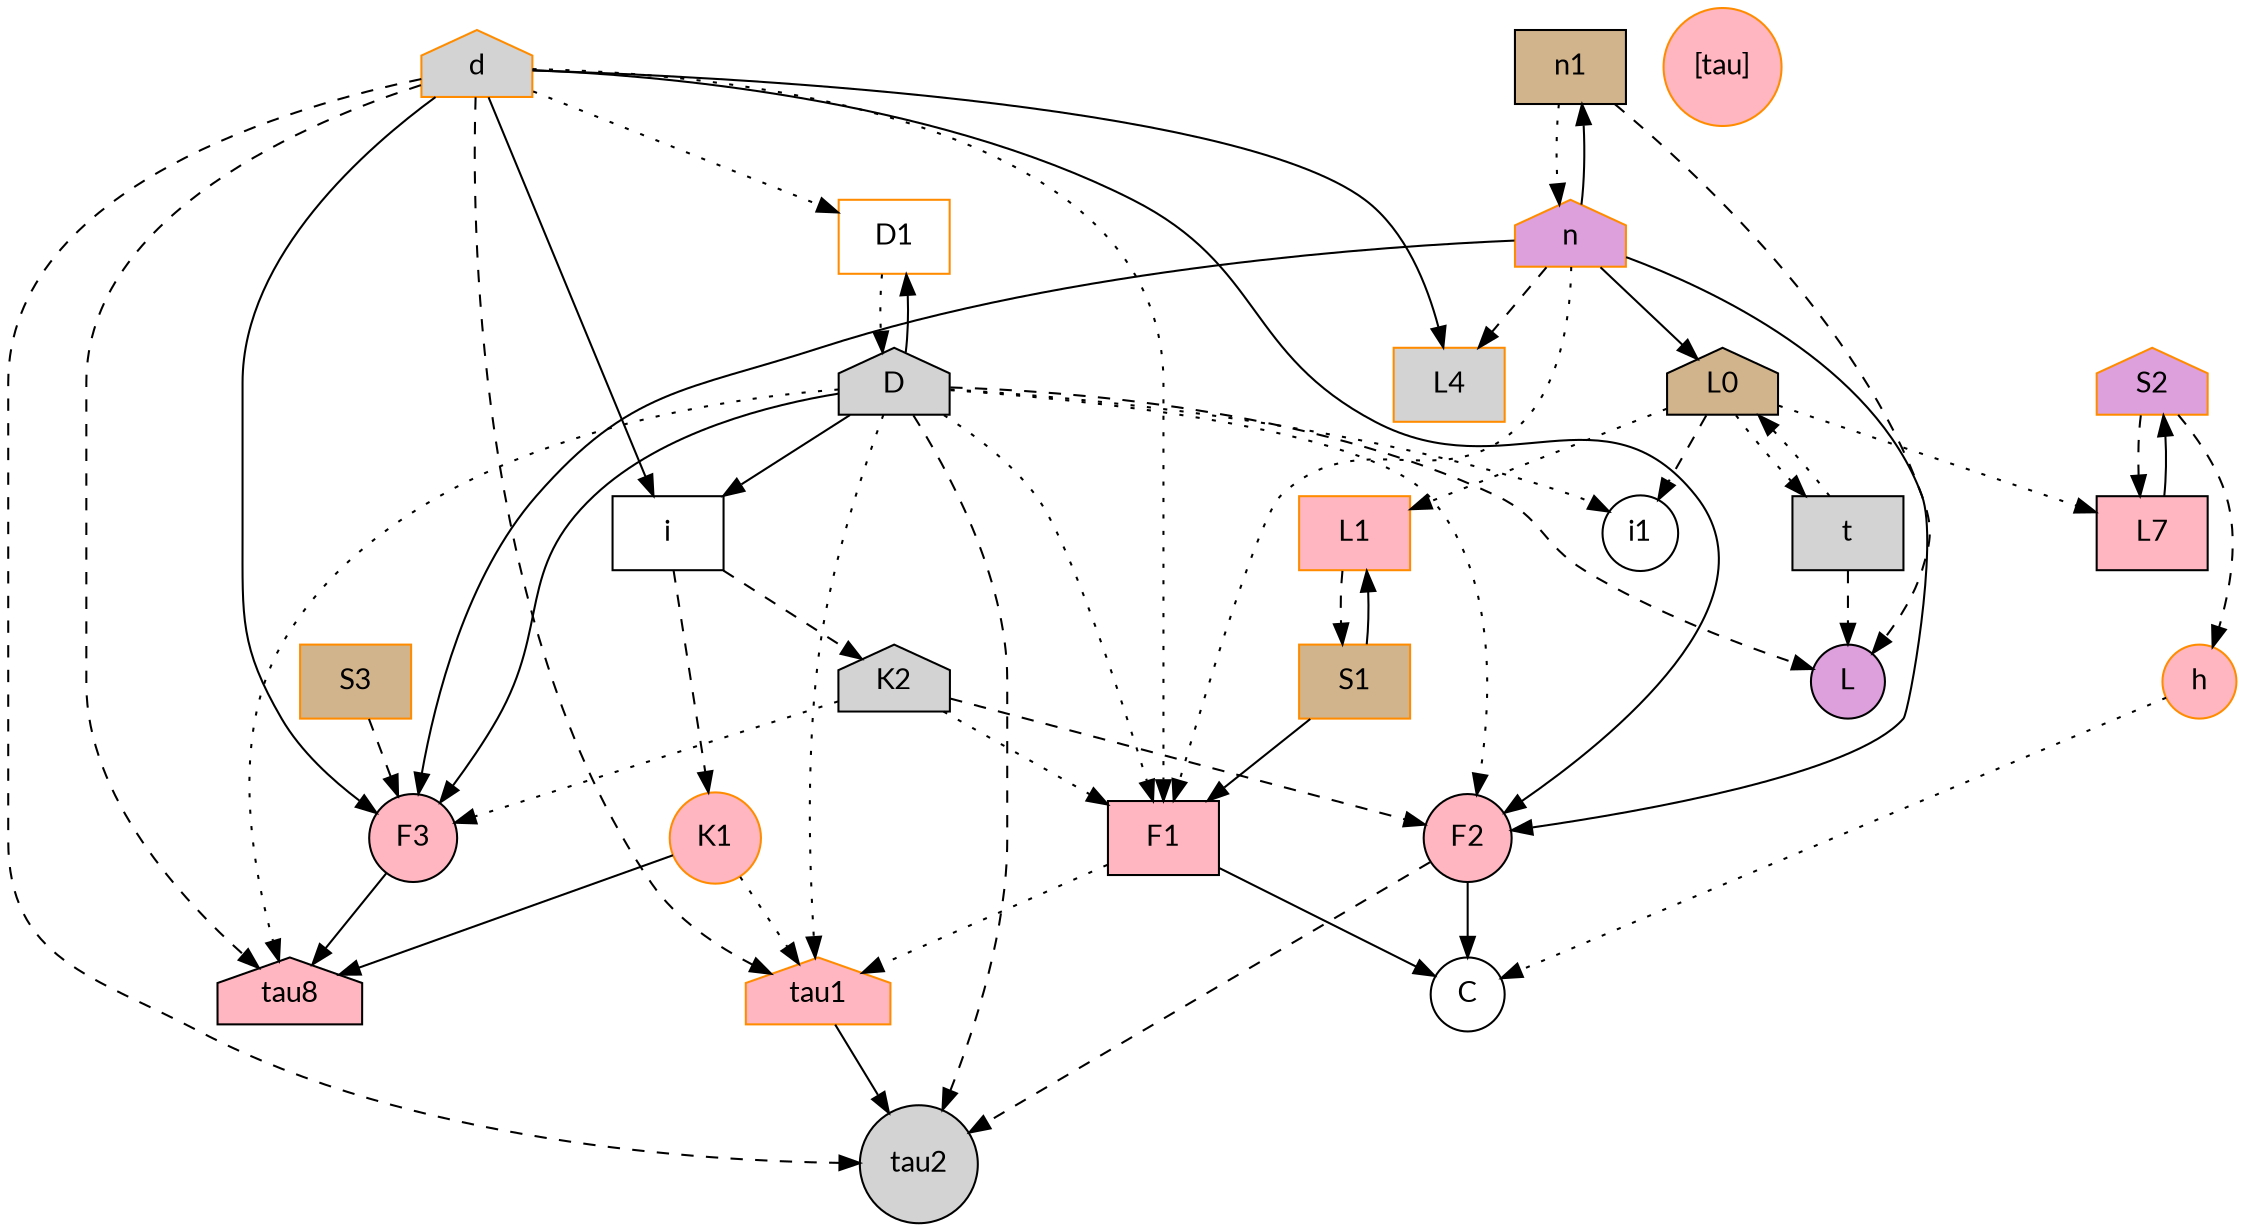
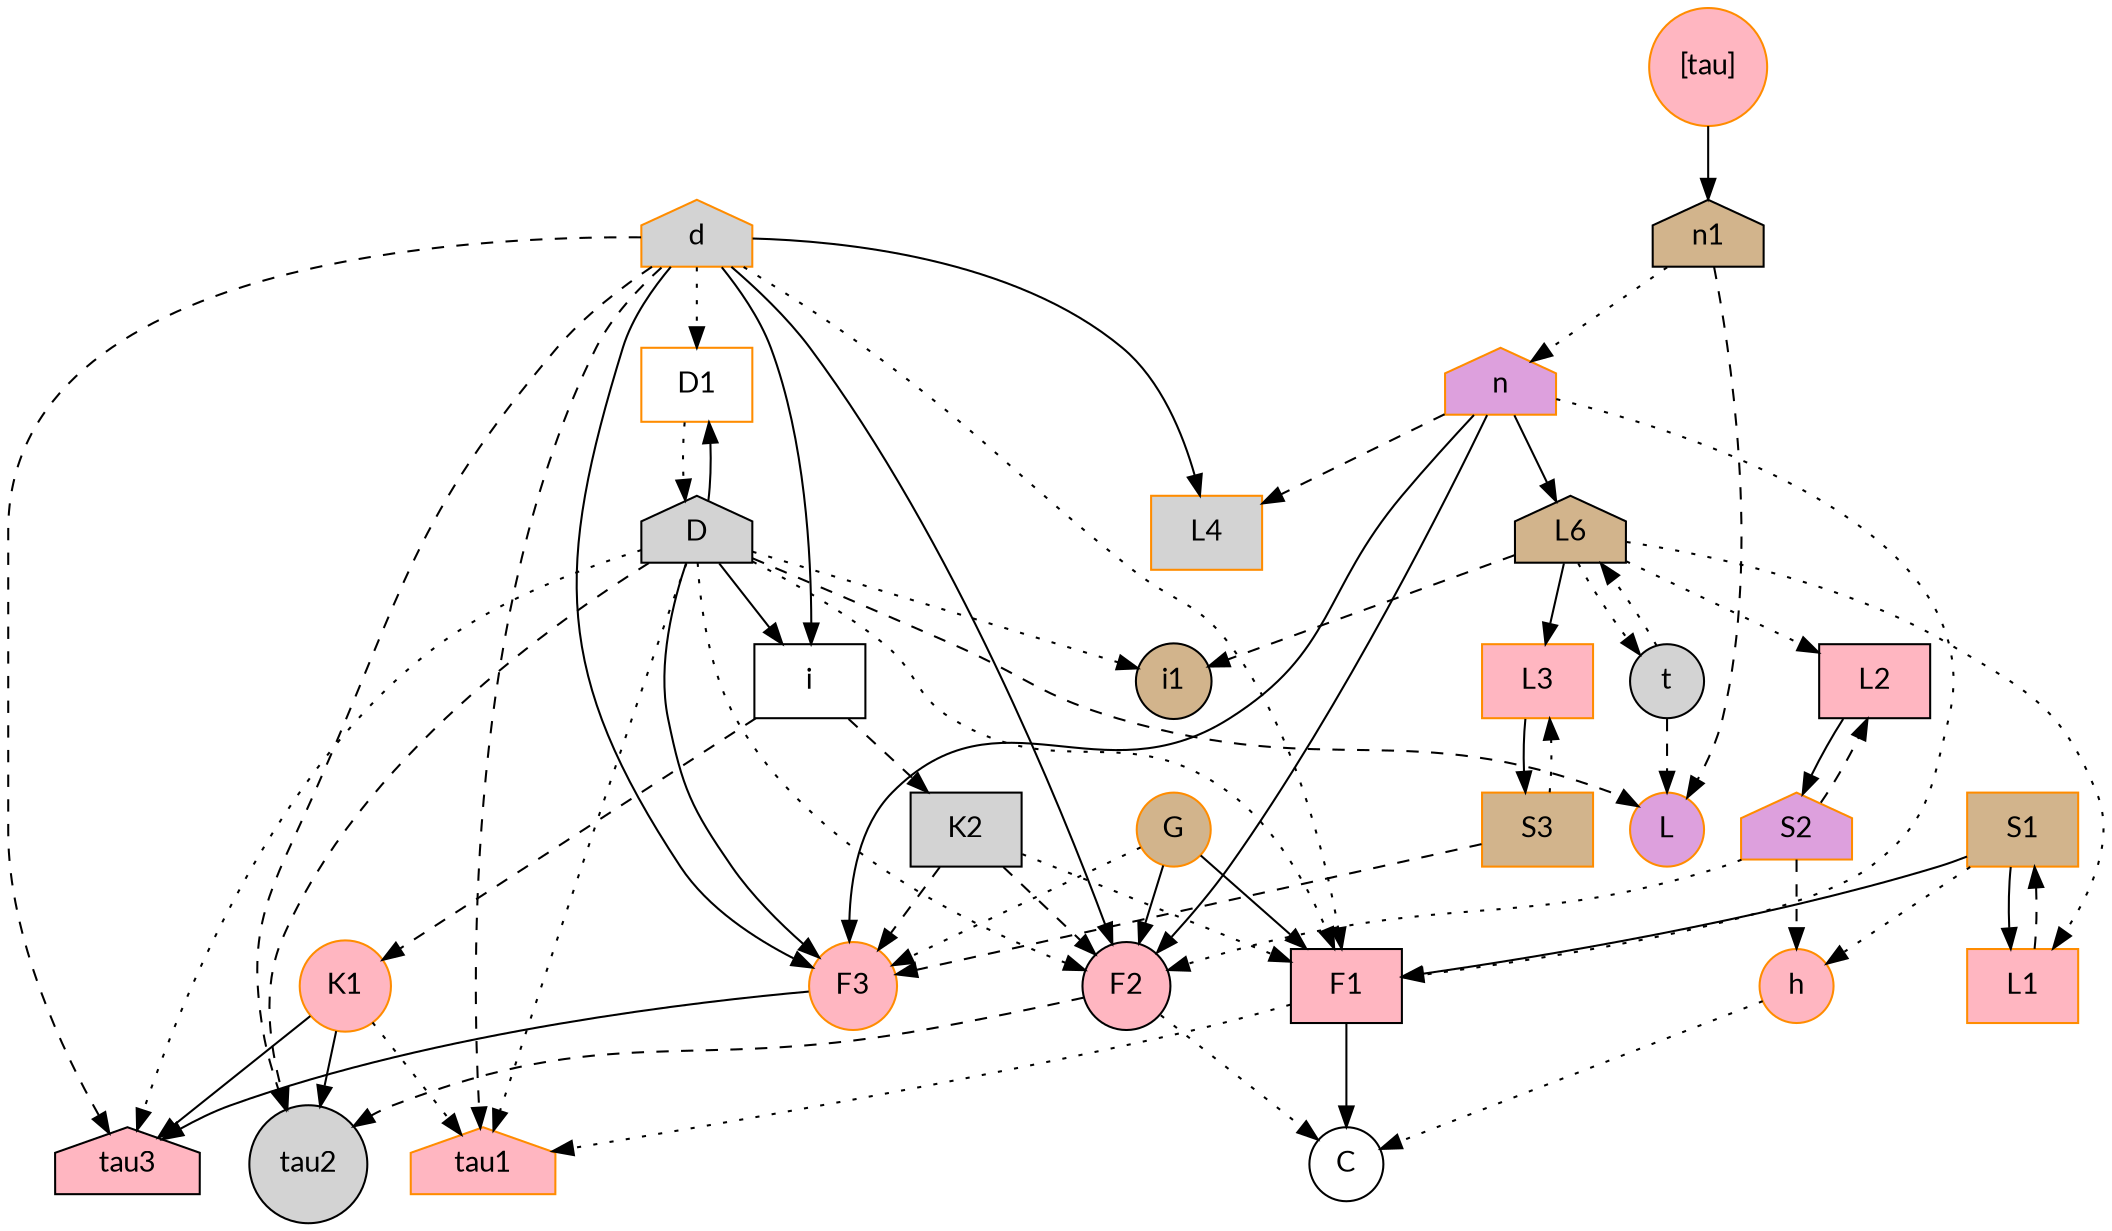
  digraph {
    fontname=Lato
    node [color=darkorange fillcolor=lightpink fontname=Lato shape=box style=filled]
    edge [fontname=Lato style=dotted]
    d [fillcolor=lightgrey shape=house]
    D1 [fillcolor=white]
    L4 [fillcolor=lightgrey]
    F1 [color=black]
    tau1 [shape=house]
    F2 [color=black shape=circle]
    tau2 [color=black fillcolor=lightgrey shape=circle]
-   F3 [color=black shape=circle]
-   tau3 [color=black shape=house label=tau8]
+   F3 [shape=circle]
+   tau3 [color=black shape=house]
    i [color=black fillcolor=white]
    D [color=black fillcolor=lightgrey shape=house]
    C [color=black fillcolor=white shape=circle]
    K1 [shape=circle]
-   K2 [color=black fillcolor=lightgrey shape=house]
-   L [color=black fillcolor=plum shape=circle]
-   i1 [color=black fillcolor=white shape=circle]
+   K2 [color=black fillcolor=lightgrey]
+   L [fillcolor=plum shape=circle]
+   i1 [color=black fillcolor=tan shape=circle]
    n [fillcolor=plum shape=house]
-   n1 [color=black fillcolor=tan]
-   L0 [color=black fillcolor=tan shape=house]
-   t [color=black fillcolor=lightgrey]
+   n1 [color=black fillcolor=tan shape=house]
+   L0 [color=black fillcolor=tan shape=house label=L6]
+   t [color=black fillcolor=lightgrey shape=circle]
    L1
-   L2 [color=black label=L7]
+   L2 [color=black]
+   L3
    S1 [fillcolor=tan]
    S2 [fillcolor=plum shape=house]
    S3 [fillcolor=tan]
+   G [fillcolor=tan shape=circle]
    "[tau]" [shape=circle]
    h [shape=circle]
    d -> D1
    d -> L4 [style=solid]
    d -> F1
    d -> tau1 [style=dashed]
    d -> F2 [style=solid]
    d -> tau2 [style=dashed]
    d -> F3 [style=solid]
    d -> tau3 [style=dashed]
    d -> i [style=solid]
    D1 -> D
    F1 -> tau1
    F1 -> C [style=solid]
    F2 -> tau2 [style=dashed]
-   F2 -> C [style=solid]
+   F2 -> C
    F3 -> tau3 [style=solid]
    i -> K1 [style=dashed]
    i -> K2 [style=dashed]
    D -> D1 [style=solid]
    D -> F1
    D -> tau1
    D -> F2
    D -> tau2 [style=dashed]
    D -> F3 [style=solid]
    D -> tau3
    D -> i [style=solid]
    D -> L [style=dashed]
    D -> i1
    K1 -> tau1
-   tau1 -> tau2 [style=solid]
+   K1 -> tau2 [style=solid]
    K1 -> tau3 [style=solid]
    K2 -> F1
    K2 -> F2 [style=dashed]
-   K2 -> F3
+   K2 -> F3 [style=dashed]
    n -> L4 [style=dashed]
    n -> F1
    n -> F2 [style=solid]
    n -> F3 [style=solid]
-   n -> n1 [style=solid]
+   "[tau]" -> n1 [style=solid]
    n -> L0 [style=solid]
    n1 -> L [style=dashed]
    n1 -> n
    L0 -> i1 [style=dashed]
    L0 -> t
    L0 -> L1
    L0 -> L2
+   L0 -> L3 [style=solid]
    t -> L [style=dashed]
    t -> L0
    L1 -> S1 [style=dashed]
    L2 -> S2 [style=solid]
+   L3 -> S3 [style=solid]
    S1 -> F1 [style=solid]
    S1 -> L1 [style=solid]
+   S1 -> h
+   S2 -> F2
    S2 -> L2 [style=dashed]
    S2 -> h [style=dashed]
    S3 -> F3 [style=dashed]
+   S3 -> L3
+   G -> F1 [style=solid]
+   G -> F2 [style=solid]
+   G -> F3
    h -> C
  }
